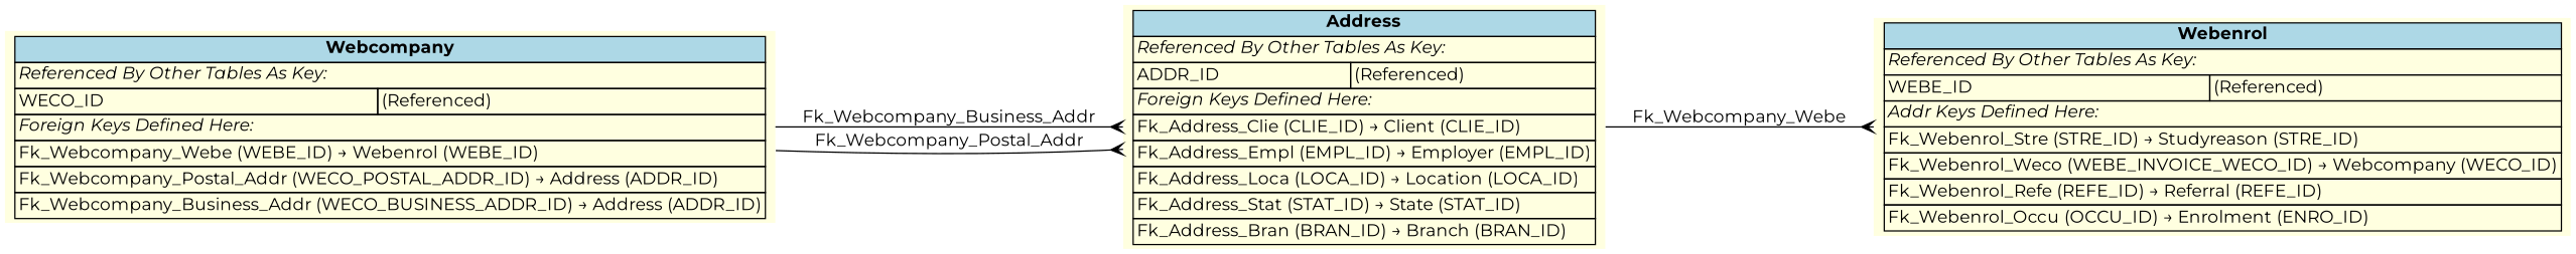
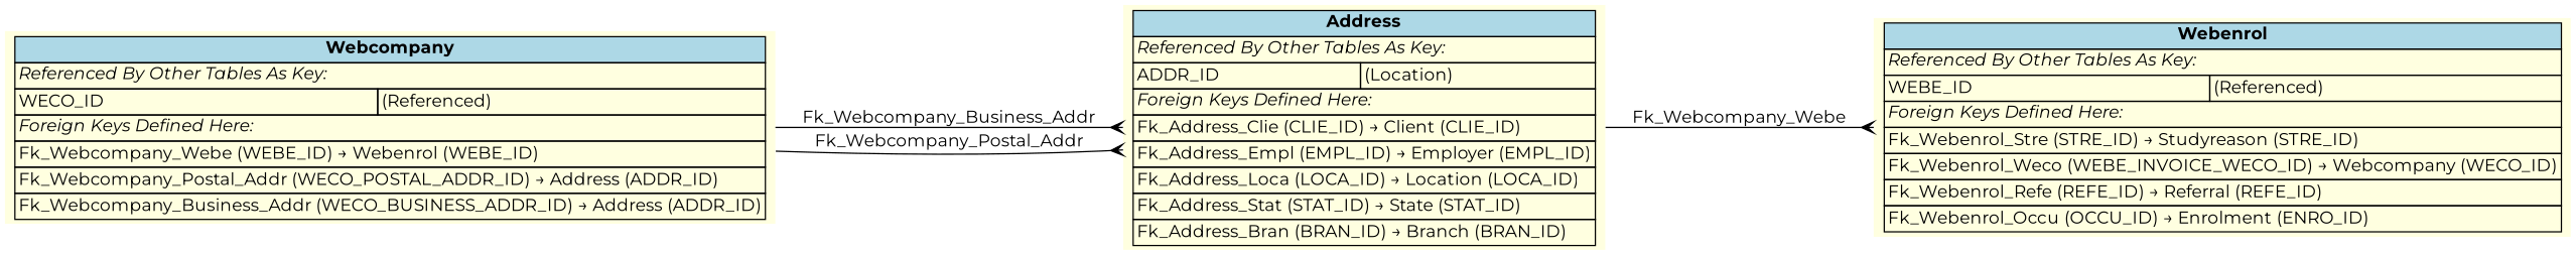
  digraph {
    fontname=Montserrat
    rankdir=LR
    node [fillcolor=lightyellow fontname=Montserrat shape=plaintext style=filled]
    edge [arrowhead=crow arrowtail=none dir=both fontname=Montserrat labelfontsize=10]
    n1 [label=<     <TABLE BORDER="0" CELLBORDER="1" CELLSPACING="0" BGCOLOR="lightyellow">       <TR><TD COLSPAN="2" BGCOLOR="lightblue"><B>Webcompany</B></TD></TR>       <TR><TD COLSPAN="2" ALIGN="LEFT"><I>Referenced By Other Tables As Key:</I></TD></TR>       <TR><TD ALIGN="LEFT">WECO_ID</TD><TD ALIGN="LEFT">(Referenced)</TD></TR>       <TR><TD COLSPAN="2" ALIGN="LEFT"><I>Foreign Keys Defined Here:</I></TD></TR>       <TR><TD ALIGN="LEFT" COLSPAN="2">Fk_Webcompany_Webe (WEBE_ID) &rarr; Webenrol (WEBE_ID)</TD></TR>       <TR><TD ALIGN="LEFT" COLSPAN="2">Fk_Webcompany_Postal_Addr (WECO_POSTAL_ADDR_ID) &rarr; Address (ADDR_ID)</TD></TR>       <TR><TD ALIGN="LEFT" COLSPAN="2">Fk_Webcompany_Business_Addr (WECO_BUSINESS_ADDR_ID) &rarr; Address (ADDR_ID)</TD></TR>     </TABLE>     >]
-   n2 [label=<     <TABLE BORDER="0" CELLBORDER="1" CELLSPACING="0" BGCOLOR="lightyellow">       <TR><TD COLSPAN="2" BGCOLOR="lightblue"><B>Address</B></TD></TR>       <TR><TD COLSPAN="2" ALIGN="LEFT"><I>Referenced By Other Tables As Key:</I></TD></TR>       <TR><TD ALIGN="LEFT">ADDR_ID</TD><TD ALIGN="LEFT">(Referenced)</TD></TR>       <TR><TD COLSPAN="2" ALIGN="LEFT"><I>Foreign Keys Defined Here:</I></TD></TR>       <TR><TD ALIGN="LEFT" COLSPAN="2">Fk_Address_Clie (CLIE_ID) &rarr; Client (CLIE_ID)</TD></TR>       <TR><TD ALIGN="LEFT" COLSPAN="2">Fk_Address_Empl (EMPL_ID) &rarr; Employer (EMPL_ID)</TD></TR>       <TR><TD ALIGN="LEFT" COLSPAN="2">Fk_Address_Loca (LOCA_ID) &rarr; Location (LOCA_ID)</TD></TR>       <TR><TD ALIGN="LEFT" COLSPAN="2">Fk_Address_Stat (STAT_ID) &rarr; State (STAT_ID)</TD></TR>       <TR><TD ALIGN="LEFT" COLSPAN="2">Fk_Address_Bran (BRAN_ID) &rarr; Branch (BRAN_ID)</TD></TR>     </TABLE>     >]
-   n3 [label=<     <TABLE BORDER="0" CELLBORDER="1" CELLSPACING="0" BGCOLOR="lightyellow">       <TR><TD COLSPAN="2" BGCOLOR="lightblue"><B>Webenrol</B></TD></TR>       <TR><TD COLSPAN="2" ALIGN="LEFT"><I>Referenced By Other Tables As Key:</I></TD></TR>       <TR><TD ALIGN="LEFT">WEBE_ID</TD><TD ALIGN="LEFT">(Referenced)</TD></TR>       <TR><TD COLSPAN="2" ALIGN="LEFT"><I>Addr Keys Defined Here:</I></TD></TR>       <TR><TD ALIGN="LEFT" COLSPAN="2">Fk_Webenrol_Stre (STRE_ID) &rarr; Studyreason (STRE_ID)</TD></TR>       <TR><TD ALIGN="LEFT" COLSPAN="2">Fk_Webenrol_Weco (WEBE_INVOICE_WECO_ID) &rarr; Webcompany (WECO_ID)</TD></TR>       <TR><TD ALIGN="LEFT" COLSPAN="2">Fk_Webenrol_Refe (REFE_ID) &rarr; Referral (REFE_ID)</TD></TR>       <TR><TD ALIGN="LEFT" COLSPAN="2">Fk_Webenrol_Occu (OCCU_ID) &rarr; Enrolment (ENRO_ID)</TD></TR>     </TABLE>     >]
+   n2 [label=<     <TABLE BORDER="0" CELLBORDER="1" CELLSPACING="0" BGCOLOR="lightyellow">       <TR><TD COLSPAN="2" BGCOLOR="lightblue"><B>Address</B></TD></TR>       <TR><TD COLSPAN="2" ALIGN="LEFT"><I>Referenced By Other Tables As Key:</I></TD></TR>       <TR><TD ALIGN="LEFT">ADDR_ID</TD><TD ALIGN="LEFT">(Location)</TD></TR>       <TR><TD COLSPAN="2" ALIGN="LEFT"><I>Foreign Keys Defined Here:</I></TD></TR>       <TR><TD ALIGN="LEFT" COLSPAN="2">Fk_Address_Clie (CLIE_ID) &rarr; Client (CLIE_ID)</TD></TR>       <TR><TD ALIGN="LEFT" COLSPAN="2">Fk_Address_Empl (EMPL_ID) &rarr; Employer (EMPL_ID)</TD></TR>       <TR><TD ALIGN="LEFT" COLSPAN="2">Fk_Address_Loca (LOCA_ID) &rarr; Location (LOCA_ID)</TD></TR>       <TR><TD ALIGN="LEFT" COLSPAN="2">Fk_Address_Stat (STAT_ID) &rarr; State (STAT_ID)</TD></TR>       <TR><TD ALIGN="LEFT" COLSPAN="2">Fk_Address_Bran (BRAN_ID) &rarr; Branch (BRAN_ID)</TD></TR>     </TABLE>     >]
+   n3 [label=<     <TABLE BORDER="0" CELLBORDER="1" CELLSPACING="0" BGCOLOR="lightyellow">       <TR><TD COLSPAN="2" BGCOLOR="lightblue"><B>Webenrol</B></TD></TR>       <TR><TD COLSPAN="2" ALIGN="LEFT"><I>Referenced By Other Tables As Key:</I></TD></TR>       <TR><TD ALIGN="LEFT">WEBE_ID</TD><TD ALIGN="LEFT">(Referenced)</TD></TR>       <TR><TD COLSPAN="2" ALIGN="LEFT"><I>Foreign Keys Defined Here:</I></TD></TR>       <TR><TD ALIGN="LEFT" COLSPAN="2">Fk_Webenrol_Stre (STRE_ID) &rarr; Studyreason (STRE_ID)</TD></TR>       <TR><TD ALIGN="LEFT" COLSPAN="2">Fk_Webenrol_Weco (WEBE_INVOICE_WECO_ID) &rarr; Webcompany (WECO_ID)</TD></TR>       <TR><TD ALIGN="LEFT" COLSPAN="2">Fk_Webenrol_Refe (REFE_ID) &rarr; Referral (REFE_ID)</TD></TR>       <TR><TD ALIGN="LEFT" COLSPAN="2">Fk_Webenrol_Occu (OCCU_ID) &rarr; Enrolment (ENRO_ID)</TD></TR>     </TABLE>     >]
    n1 -> n2 [label=" Fk_Webcompany_Business_Addr "]
    n1 -> n2 [label=" Fk_Webcompany_Postal_Addr "]
    n2 -> n3 [label=" Fk_Webcompany_Webe "]
  }
